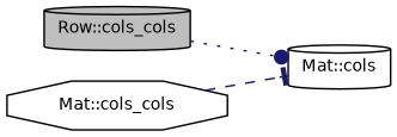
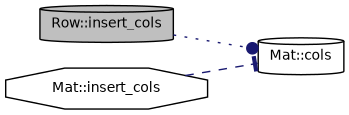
  digraph {
    rankdir=LR
    node [color=black fillcolor=white fontname=Helvetica fontsize=10 shape=cylinder style=filled]
    edge [color=midnightblue fontname=Helvetica fontsize=10 labelfontname=Helvetica labelfontsize=10]
-   n1 [fillcolor=grey75 fontcolor=black height=0.2 label="Row::cols_cols" width=0.4]
+   n1 [fillcolor=grey75 fontcolor=black height=0.2 label="Row::insert_cols" width=0.4]
    n2 [height=0.2 label="Mat::cols" width=0.4]
-   n3 [height=0.2 label="Mat::cols_cols" shape=octagon width=0.4]
+   n3 [height=0.2 label="Mat::insert_cols" shape=octagon width=0.4]
    n1 -> n2 [arrowhead=dot style=dotted]
    n3 -> n2 [arrowhead=tee style=dashed]
  }
